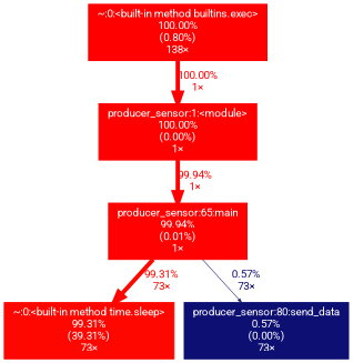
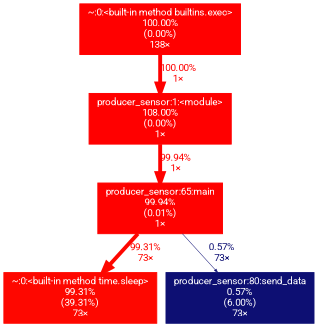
  digraph {
    fontname=Roboto
    nodesep=0.125
    ranksep=0.25
    node [color="#ff0000" fontcolor="#ffffff" fontname=Roboto fontsize=10.00 shape=box style=filled]
    edge [arrowsize=1.00 fontname=Roboto fontsize=10.00 labeldistance=4.00 penwidth=4.00]
-   n1 [height=0 label="~:0:<built-in method builtins.exec>\n100.00%\n(0.80%)\n138×" width=0]
-   n2 [height=0 label="producer_sensor:1:<module>\n100.00%\n(0.00%)\n1×" width=0]
+   n1 [height=0 label="~:0:<built-in method builtins.exec>\n100.00%\n(0.00%)\n138×" width=0]
+   n2 [height=0 label="producer_sensor:1:<module>\n108.00%\n(0.00%)\n1×" width=0]
    n3 [color="#ff0100" height=0 label="producer_sensor:65:main\n99.94%\n(0.01%)\n1×" width=0]
    n4 [color="#fe0700" height=0 label="~:0:<built-in method time.sleep>\n99.31%\n(39.31%)\n73×" width=0]
-   n5 [color="#0d0f73" height=0 label="producer_sensor:80:send_data\n0.57%\n(0.00%)\n73×" width=0]
+   n5 [color="#0d0f73" height=0 label="producer_sensor:80:send_data\n0.57%\n(6.00%)\n73×" width=0]
    n1 -> n2 [color="#ff0000" fontcolor="#ff0000" label="100.00%\n1×"]
    n2 -> n3 [color="#ff0100" fontcolor="#ff0100" label="99.94%\n1×"]
    n3 -> n4 [color="#fe0700" fontcolor="#fe0700" label="99.31%\n73×" labeldistance=3.97 penwidth=3.97]
    n3 -> n5 [arrowsize=0.35 color="#0d0f73" fontcolor="#0d0f73" label="0.57%\n73×" labeldistance=0.50 penwidth=0.50]
  }
